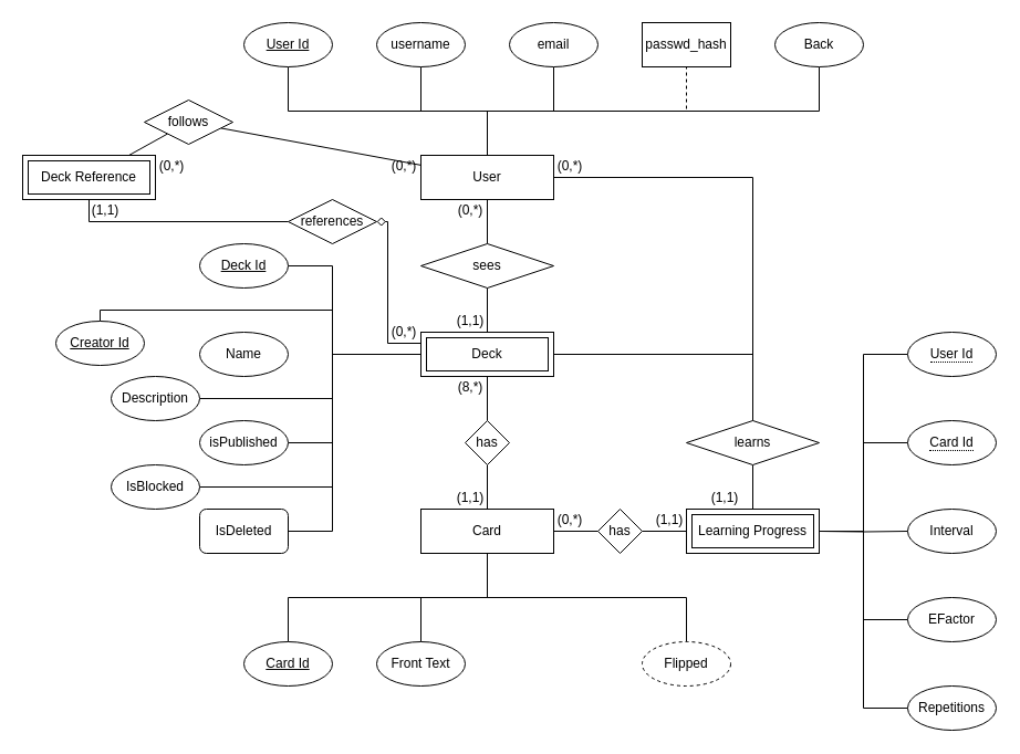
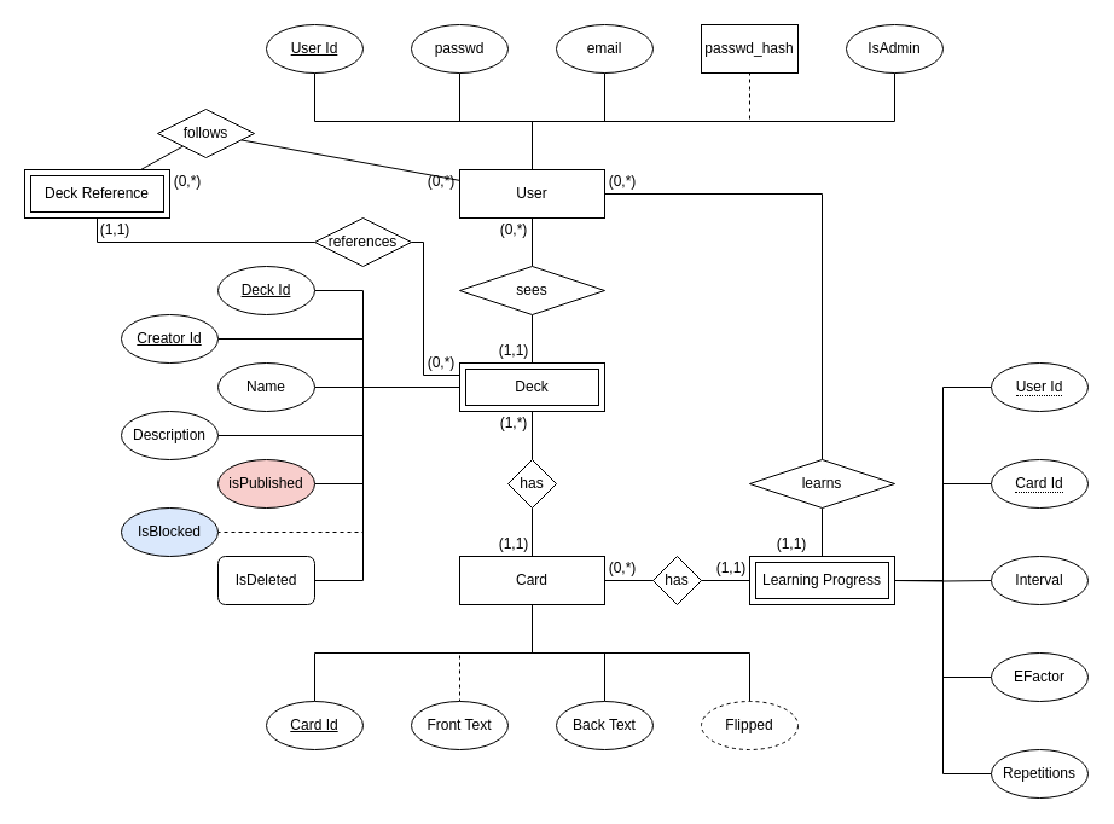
  <mxCell id="0" />
  <mxCell id="1" parent="0" />
  <mxCell id="2" style="edgeStyle=orthogonalEdgeStyle;rounded=0;orthogonalLoop=1;jettySize=auto;html=1;endArrow=none;endFill=0;" parent="1" source="7" target="18" edge="1"><mxGeometry relative="1" as="geometry"><Array as="points"><mxPoint x="440" y="100" /><mxPoint x="260" y="100" /></Array></mxGeometry></mxCell>
  <mxCell id="3" style="edgeStyle=orthogonalEdgeStyle;rounded=0;orthogonalLoop=1;jettySize=auto;html=1;endArrow=none;endFill=0;" parent="1" source="7" target="19" edge="1"><mxGeometry relative="1" as="geometry" /></mxCell>
  <mxCell id="4" style="edgeStyle=orthogonalEdgeStyle;rounded=0;orthogonalLoop=1;jettySize=auto;html=1;endArrow=none;endFill=0;" parent="1" source="7" target="20" edge="1"><mxGeometry relative="1" as="geometry" /></mxCell>
  <mxCell id="5" style="edgeStyle=orthogonalEdgeStyle;rounded=0;orthogonalLoop=1;jettySize=auto;html=1;endArrow=none;endFill=0;dashed=1;" parent="1" source="7" target="21" edge="1"><mxGeometry relative="1" as="geometry"><Array as="points"><mxPoint x="440" y="100" /><mxPoint x="620" y="100" /></Array></mxGeometry></mxCell>
  <mxCell id="6" style="edgeStyle=orthogonalEdgeStyle;rounded=0;orthogonalLoop=1;jettySize=auto;html=1;endArrow=none;endFill=0;" parent="1" source="7" target="53" edge="1"><mxGeometry relative="1" as="geometry"><Array as="points"><mxPoint x="440" y="100" /><mxPoint x="740" y="100" /></Array></mxGeometry></mxCell>
  <mxCell id="7" value="User" style="whiteSpace=wrap;html=1;align=center;" parent="1" vertex="1"><mxGeometry x="380" y="140" width="120" height="40" as="geometry" /></mxCell>
  <mxCell id="8" style="edgeStyle=orthogonalEdgeStyle;rounded=0;orthogonalLoop=1;jettySize=auto;html=1;endArrow=none;endFill=0;" parent="1" source="17" target="55" edge="1"><mxGeometry relative="1" as="geometry" /></mxCell>
  <mxCell id="9" style="edgeStyle=orthogonalEdgeStyle;rounded=0;orthogonalLoop=1;jettySize=auto;html=1;endArrow=none;endFill=0;" parent="1" source="17" target="32" edge="1"><mxGeometry relative="1" as="geometry"><Array as="points"><mxPoint x="300" y="320" /><mxPoint x="300" y="240" /></Array></mxGeometry></mxCell>
  <mxCell id="10" style="edgeStyle=orthogonalEdgeStyle;rounded=0;orthogonalLoop=1;jettySize=auto;html=1;endArrow=none;endFill=0;" parent="1" source="17" target="71" edge="1"><mxGeometry relative="1" as="geometry"><Array as="points"><mxPoint x="300" y="320" /><mxPoint x="300" y="280" /></Array></mxGeometry></mxCell>
- <mxCell id="11" style="edgeStyle=orthogonalEdgeStyle;rounded=0;orthogonalLoop=1;jettySize=auto;html=1;endArrow=none;endFill=0;" parent="1" source="17" target="65" edge="1"><mxGeometry relative="1" as="geometry" /></mxCell>
+ <mxCell id="11" style="edgeStyle=orthogonalEdgeStyle;rounded=0;orthogonalLoop=1;jettySize=auto;html=1;endArrow=none;endFill=0;" parent="1" source="17" target="33" edge="1"><mxGeometry relative="1" as="geometry" /></mxCell>
  <mxCell id="12" style="edgeStyle=orthogonalEdgeStyle;rounded=0;orthogonalLoop=1;jettySize=auto;html=1;endArrow=none;endFill=0;" parent="1" source="17" target="34" edge="1"><mxGeometry relative="1" as="geometry"><Array as="points"><mxPoint x="300" y="320" /><mxPoint x="300" y="360" /></Array></mxGeometry></mxCell>
  <mxCell id="13" style="edgeStyle=orthogonalEdgeStyle;rounded=0;orthogonalLoop=1;jettySize=auto;html=1;endArrow=none;endFill=0;" parent="1" source="17" target="54" edge="1"><mxGeometry relative="1" as="geometry"><Array as="points"><mxPoint x="300" y="320" /><mxPoint x="300" y="400" /></Array></mxGeometry></mxCell>
  <mxCell id="14" style="edgeStyle=orthogonalEdgeStyle;rounded=0;orthogonalLoop=1;jettySize=auto;html=1;endArrow=none;endFill=0;" parent="1" source="17" target="72" edge="1"><mxGeometry relative="1" as="geometry"><Array as="points"><mxPoint x="300" y="320" /><mxPoint x="300" y="480" /></Array></mxGeometry></mxCell>
- <mxCell id="15" style="edgeStyle=orthogonalEdgeStyle;rounded=0;orthogonalLoop=1;jettySize=auto;html=1;endArrow=none;endFill=0;" parent="1" source="17" target="63" edge="1"><mxGeometry relative="1" as="geometry"><Array as="points"><mxPoint x="300" y="320" /><mxPoint x="300" y="440" /></Array></mxGeometry></mxCell>
- <mxCell id="16" style="rounded=0;orthogonalLoop=1;jettySize=auto;html=1;endArrow=diamond;endFill=0;" parent="1" source="17" target="77" edge="1"><mxGeometry relative="1" as="geometry"><Array as="points"><mxPoint x="380" y="310" /><mxPoint x="350" y="310" /><mxPoint x="350" y="200" /><mxPoint x="340" y="200" /></Array></mxGeometry></mxCell>
+ <mxCell id="15" style="edgeStyle=orthogonalEdgeStyle;rounded=0;orthogonalLoop=1;jettySize=auto;html=1;endArrow=none;endFill=0;dashed=1;" parent="1" source="17" target="63" edge="1"><mxGeometry relative="1" as="geometry"><Array as="points"><mxPoint x="300" y="320" /><mxPoint x="300" y="440" /></Array></mxGeometry></mxCell>
+ <mxCell id="16" style="rounded=0;orthogonalLoop=1;jettySize=auto;html=1;endArrow=none;endFill=0;" parent="1" source="17" target="77" edge="1"><mxGeometry relative="1" as="geometry"><Array as="points"><mxPoint x="380" y="310" /><mxPoint x="350" y="310" /><mxPoint x="350" y="200" /><mxPoint x="340" y="200" /></Array></mxGeometry></mxCell>
  <mxCell id="17" value="Deck" style="shape=ext;margin=3;double=1;whiteSpace=wrap;html=1;align=center;" parent="1" vertex="1"><mxGeometry x="380" y="300" width="120" height="40" as="geometry" /></mxCell>
  <mxCell id="18" value="User Id" style="ellipse;whiteSpace=wrap;html=1;align=center;fontStyle=4;" parent="1" vertex="1"><mxGeometry x="220" y="20" width="80" height="40" as="geometry" /></mxCell>
- <mxCell id="19" value="username" style="ellipse;whiteSpace=wrap;html=1;align=center;" parent="1" vertex="1"><mxGeometry x="340" y="20" width="80" height="40" as="geometry" /></mxCell>
+ <mxCell id="19" value="passwd" style="ellipse;whiteSpace=wrap;html=1;align=center;" parent="1" vertex="1"><mxGeometry x="340" y="20" width="80" height="40" as="geometry" /></mxCell>
  <mxCell id="20" value="email" style="ellipse;whiteSpace=wrap;html=1;align=center;" parent="1" vertex="1"><mxGeometry x="460" y="20" width="80" height="40" as="geometry" /></mxCell>
  <mxCell id="21" value="passwd_hash" style="whiteSpace=wrap;html=1;align=center;rounded=0;" parent="1" vertex="1"><mxGeometry x="580" y="20" width="80" height="40" as="geometry" /></mxCell>
  <mxCell id="22" value="(0,*)" style="text;html=1;strokeColor=none;fillColor=none;align=center;verticalAlign=middle;whiteSpace=wrap;rounded=0;" parent="1" vertex="1"><mxGeometry x="410" y="180" width="30" height="20" as="geometry" /></mxCell>
  <mxCell id="23" value="(1,1)" style="text;html=1;strokeColor=none;fillColor=none;align=center;verticalAlign=middle;whiteSpace=wrap;rounded=0;" parent="1" vertex="1"><mxGeometry x="410" y="280" width="30" height="20" as="geometry" /></mxCell>
  <mxCell id="24" style="edgeStyle=orthogonalEdgeStyle;rounded=0;orthogonalLoop=1;jettySize=auto;html=1;endArrow=none;endFill=0;" parent="1" source="29" target="44" edge="1"><mxGeometry relative="1" as="geometry"><Array as="points"><mxPoint x="440" y="540" /><mxPoint x="260" y="540" /></Array></mxGeometry></mxCell>
- <mxCell id="25" style="edgeStyle=orthogonalEdgeStyle;rounded=0;orthogonalLoop=1;jettySize=auto;html=1;endArrow=none;endFill=0;" parent="1" source="29" target="45" edge="1"><mxGeometry relative="1" as="geometry" /></mxCell>
+ <mxCell id="25" style="edgeStyle=orthogonalEdgeStyle;rounded=0;orthogonalLoop=1;jettySize=auto;html=1;endArrow=none;endFill=0;dashed=1;" parent="1" source="29" target="45" edge="1"><mxGeometry relative="1" as="geometry" /></mxCell>
+ <mxCell id="26" style="edgeStyle=orthogonalEdgeStyle;rounded=0;orthogonalLoop=1;jettySize=auto;html=1;endArrow=none;endFill=0;" parent="1" source="29" target="46" edge="1"><mxGeometry relative="1" as="geometry" /></mxCell>
  <mxCell id="27" style="edgeStyle=orthogonalEdgeStyle;rounded=0;orthogonalLoop=1;jettySize=auto;html=1;endArrow=none;endFill=0;" parent="1" source="29" target="47" edge="1"><mxGeometry relative="1" as="geometry"><Array as="points"><mxPoint x="440" y="540" /><mxPoint x="620" y="540" /></Array></mxGeometry></mxCell>
  <mxCell id="28" style="edgeStyle=orthogonalEdgeStyle;rounded=0;orthogonalLoop=1;jettySize=auto;html=1;endArrow=none;endFill=0;" parent="1" source="29" target="55" edge="1"><mxGeometry relative="1" as="geometry" /></mxCell>
  <mxCell id="29" value="Card" style="whiteSpace=wrap;html=1;align=center;" parent="1" vertex="1"><mxGeometry x="380" y="460" width="120" height="40" as="geometry" /></mxCell>
  <mxCell id="30" value="(1,1)" style="text;html=1;strokeColor=none;fillColor=none;align=center;verticalAlign=middle;whiteSpace=wrap;rounded=0;" parent="1" vertex="1"><mxGeometry x="410" y="440" width="30" height="20" as="geometry" /></mxCell>
- <mxCell id="31" value="(8,*)" style="text;html=1;strokeColor=none;fillColor=none;align=center;verticalAlign=middle;whiteSpace=wrap;rounded=0;" parent="1" vertex="1"><mxGeometry x="410" y="340" width="30" height="20" as="geometry" /></mxCell>
+ <mxCell id="31" value="(1,*)" style="text;html=1;strokeColor=none;fillColor=none;align=center;verticalAlign=middle;whiteSpace=wrap;rounded=0;" parent="1" vertex="1"><mxGeometry x="410" y="340" width="30" height="20" as="geometry" /></mxCell>
  <mxCell id="32" value="Deck Id" style="ellipse;whiteSpace=wrap;html=1;align=center;fontStyle=4;" parent="1" vertex="1"><mxGeometry x="180" y="220" width="80" height="40" as="geometry" /></mxCell>
  <mxCell id="33" value="Name" style="ellipse;whiteSpace=wrap;html=1;align=center;" parent="1" vertex="1"><mxGeometry x="180" y="300" width="80" height="40" as="geometry" /></mxCell>
  <mxCell id="34" value="Description" style="ellipse;whiteSpace=wrap;html=1;align=center;" parent="1" vertex="1"><mxGeometry x="100" y="340" width="80" height="40" as="geometry" /></mxCell>
  <mxCell id="35" style="edgeStyle=orthogonalEdgeStyle;rounded=0;orthogonalLoop=1;jettySize=auto;html=1;endArrow=none;endFill=0;" parent="1" target="52" edge="1"><mxGeometry relative="1" as="geometry"><Array as="points"><mxPoint x="780" y="480" /><mxPoint x="780" y="640" /></Array><mxPoint x="740" y="480" as="sourcePoint" /></mxGeometry></mxCell>
  <mxCell id="36" style="edgeStyle=orthogonalEdgeStyle;rounded=0;orthogonalLoop=1;jettySize=auto;html=1;endArrow=none;endFill=0;" parent="1" target="51" edge="1"><mxGeometry relative="1" as="geometry"><Array as="points"><mxPoint x="780" y="480" /><mxPoint x="780" y="560" /></Array><mxPoint x="740" y="480" as="sourcePoint" /></mxGeometry></mxCell>
  <mxCell id="37" style="edgeStyle=orthogonalEdgeStyle;rounded=0;orthogonalLoop=1;jettySize=auto;html=1;endArrow=none;endFill=0;" parent="1" target="50" edge="1"><mxGeometry relative="1" as="geometry"><mxPoint x="740" y="480" as="sourcePoint" /></mxGeometry></mxCell>
  <mxCell id="38" style="edgeStyle=orthogonalEdgeStyle;rounded=0;orthogonalLoop=1;jettySize=auto;html=1;endArrow=none;endFill=0;" parent="1" target="49" edge="1"><mxGeometry relative="1" as="geometry"><Array as="points"><mxPoint x="780" y="480" /><mxPoint x="780" y="400" /></Array><mxPoint x="740" y="480" as="sourcePoint" /></mxGeometry></mxCell>
  <mxCell id="39" style="edgeStyle=orthogonalEdgeStyle;rounded=0;orthogonalLoop=1;jettySize=auto;html=1;endArrow=none;endFill=0;" parent="1" source="41" target="48" edge="1"><mxGeometry relative="1" as="geometry"><Array as="points"><mxPoint x="780" y="480" /><mxPoint x="780" y="320" /></Array><mxPoint x="740" y="480" as="sourcePoint" /></mxGeometry></mxCell>
  <mxCell id="40" style="edgeStyle=orthogonalEdgeStyle;rounded=0;orthogonalLoop=1;jettySize=auto;html=1;fontSize=9;endArrow=none;endFill=0;" parent="1" source="41" target="65" edge="1"><mxGeometry relative="1" as="geometry" /></mxCell>
  <mxCell id="41" value="Learning Progress" style="shape=ext;margin=3;double=1;whiteSpace=wrap;html=1;align=center;" parent="1" vertex="1"><mxGeometry x="620" y="460" width="120" height="40" as="geometry" /></mxCell>
  <mxCell id="42" value="(0,*)" style="text;html=1;strokeColor=none;fillColor=none;align=center;verticalAlign=middle;whiteSpace=wrap;rounded=0;" parent="1" vertex="1"><mxGeometry x="500" y="460" width="30" height="20" as="geometry" /></mxCell>
  <mxCell id="43" value="(1,1)" style="text;html=1;strokeColor=none;fillColor=none;align=center;verticalAlign=middle;whiteSpace=wrap;rounded=0;" parent="1" vertex="1"><mxGeometry x="590" y="460" width="30" height="20" as="geometry" /></mxCell>
  <mxCell id="44" value="Card Id" style="ellipse;whiteSpace=wrap;html=1;align=center;fontStyle=4;" parent="1" vertex="1"><mxGeometry x="220" y="580" width="80" height="40" as="geometry" /></mxCell>
  <mxCell id="45" value="Front Text" style="ellipse;whiteSpace=wrap;html=1;align=center;" parent="1" vertex="1"><mxGeometry x="340" y="580" width="80" height="40" as="geometry" /></mxCell>
+ <mxCell id="46" value="Back Text" style="ellipse;whiteSpace=wrap;html=1;align=center;" parent="1" vertex="1"><mxGeometry x="460" y="580" width="80" height="40" as="geometry" /></mxCell>
  <mxCell id="47" value="Flipped" style="ellipse;whiteSpace=wrap;html=1;align=center;dashed=1;" parent="1" vertex="1"><mxGeometry x="580" y="580" width="80" height="40" as="geometry" /></mxCell>
  <mxCell id="48" value="&lt;span style=&quot;border-bottom: 1px dotted&quot;&gt;User Id&lt;/span&gt;" style="ellipse;whiteSpace=wrap;html=1;align=center;" parent="1" vertex="1"><mxGeometry x="820" y="300" width="80" height="40" as="geometry" /></mxCell>
  <mxCell id="49" value="&lt;span style=&quot;border-bottom: 1px dotted&quot;&gt;Card Id&lt;/span&gt;" style="ellipse;whiteSpace=wrap;html=1;align=center;" parent="1" vertex="1"><mxGeometry x="820" y="380" width="80" height="40" as="geometry" /></mxCell>
  <mxCell id="50" value="Interval" style="ellipse;whiteSpace=wrap;html=1;align=center;" parent="1" vertex="1"><mxGeometry x="820" y="460" width="80" height="40" as="geometry" /></mxCell>
  <mxCell id="51" value="EFactor" style="ellipse;whiteSpace=wrap;html=1;align=center;" parent="1" vertex="1"><mxGeometry x="820" y="540" width="80" height="40" as="geometry" /></mxCell>
  <mxCell id="52" value="Repetitions" style="ellipse;whiteSpace=wrap;html=1;align=center;" parent="1" vertex="1"><mxGeometry x="820" y="620" width="80" height="40" as="geometry" /></mxCell>
- <mxCell id="53" value="Back" style="ellipse;whiteSpace=wrap;html=1;align=center;" parent="1" vertex="1"><mxGeometry x="700" y="20" width="80" height="40" as="geometry" /></mxCell>
- <mxCell id="54" value="isPublished" style="ellipse;whiteSpace=wrap;html=1;align=center;" parent="1" vertex="1"><mxGeometry x="180" y="380" width="80" height="40" as="geometry" /></mxCell>
+ <mxCell id="53" value="IsAdmin" style="ellipse;whiteSpace=wrap;html=1;align=center;" parent="1" vertex="1"><mxGeometry x="700" y="20" width="80" height="40" as="geometry" /></mxCell>
+ <mxCell id="54" value="isPublished" style="ellipse;whiteSpace=wrap;html=1;align=center;fillColor=#f8cecc;" parent="1" vertex="1"><mxGeometry x="180" y="380" width="80" height="40" as="geometry" /></mxCell>
  <mxCell id="55" value="has" style="shape=rhombus;perimeter=rhombusPerimeter;whiteSpace=wrap;html=1;align=center;" parent="1" vertex="1"><mxGeometry x="420" y="380" width="40" height="40" as="geometry" /></mxCell>
  <mxCell id="56" style="edgeStyle=orthogonalEdgeStyle;rounded=0;orthogonalLoop=1;jettySize=auto;html=1;endArrow=none;endFill=0;" parent="1" source="7" target="58" edge="1"><mxGeometry relative="1" as="geometry"><mxPoint x="440" y="180" as="sourcePoint" /></mxGeometry></mxCell>
  <mxCell id="57" style="edgeStyle=orthogonalEdgeStyle;rounded=0;orthogonalLoop=1;jettySize=auto;html=1;endArrow=none;endFill=0;" parent="1" source="17" target="58" edge="1"><mxGeometry relative="1" as="geometry"><mxPoint x="440" y="300" as="sourcePoint" /></mxGeometry></mxCell>
  <mxCell id="58" value="sees" style="shape=rhombus;perimeter=rhombusPerimeter;whiteSpace=wrap;html=1;align=center;" parent="1" vertex="1"><mxGeometry x="380" y="220" width="120" height="40" as="geometry" /></mxCell>
  <mxCell id="59" style="edgeStyle=orthogonalEdgeStyle;rounded=0;orthogonalLoop=1;jettySize=auto;html=1;endArrow=none;endFill=0;" parent="1" source="62" target="41" edge="1"><mxGeometry relative="1" as="geometry" /></mxCell>
  <mxCell id="60" style="edgeStyle=orthogonalEdgeStyle;rounded=0;orthogonalLoop=1;jettySize=auto;html=1;endArrow=none;endFill=0;" parent="1" source="62" target="29" edge="1"><mxGeometry relative="1" as="geometry" /></mxCell>
  <mxCell id="61" value="" style="edgeStyle=orthogonalEdgeStyle;rounded=0;jumpStyle=arc;orthogonalLoop=1;jettySize=auto;html=1;endArrow=none;endFill=0;" parent="1" source="62" target="29" edge="1"><mxGeometry relative="1" as="geometry" /></mxCell>
  <mxCell id="62" value="has" style="shape=rhombus;perimeter=rhombusPerimeter;whiteSpace=wrap;html=1;align=center;" parent="1" vertex="1"><mxGeometry x="540" y="460" width="40" height="40" as="geometry" /></mxCell>
- <mxCell id="63" value="IsBlocked" style="ellipse;whiteSpace=wrap;html=1;align=center;" parent="1" vertex="1"><mxGeometry x="100" y="420" width="80" height="40" as="geometry" /></mxCell>
+ <mxCell id="63" value="IsBlocked" style="ellipse;whiteSpace=wrap;html=1;align=center;fillColor=#dae8fc;" parent="1" vertex="1"><mxGeometry x="100" y="420" width="80" height="40" as="geometry" /></mxCell>
  <mxCell id="64" style="edgeStyle=orthogonalEdgeStyle;rounded=0;orthogonalLoop=1;jettySize=auto;html=1;fontSize=9;endArrow=none;endFill=0;" parent="1" source="65" target="7" edge="1"><mxGeometry relative="1" as="geometry"><Array as="points"><mxPoint x="680" y="160" /></Array></mxGeometry></mxCell>
  <mxCell id="65" value="learns" style="shape=rhombus;perimeter=rhombusPerimeter;whiteSpace=wrap;html=1;align=center;" parent="1" vertex="1"><mxGeometry x="620" y="380" width="120" height="40" as="geometry" /></mxCell>
  <mxCell id="66" value="(1,1)" style="text;html=1;strokeColor=none;fillColor=none;align=center;verticalAlign=middle;whiteSpace=wrap;rounded=0;" parent="1" vertex="1"><mxGeometry x="640" y="440" width="30" height="20" as="geometry" /></mxCell>
  <mxCell id="67" value="(0,*)" style="text;html=1;strokeColor=none;fillColor=none;align=center;verticalAlign=middle;whiteSpace=wrap;rounded=0;" parent="1" vertex="1"><mxGeometry x="500" y="140" width="30" height="20" as="geometry" /></mxCell>
  <mxCell id="68" style="edgeStyle=none;rounded=0;orthogonalLoop=1;jettySize=auto;html=1;endArrow=none;endFill=0;" parent="1" source="70" target="74" edge="1"><mxGeometry relative="1" as="geometry" /></mxCell>
  <mxCell id="69" style="edgeStyle=orthogonalEdgeStyle;rounded=0;orthogonalLoop=1;jettySize=auto;html=1;endArrow=none;endFill=0;" parent="1" source="70" target="77" edge="1"><mxGeometry relative="1" as="geometry"><Array as="points"><mxPoint x="80" y="200" /></Array></mxGeometry></mxCell>
  <mxCell id="70" value="Deck Reference" style="shape=ext;margin=3;double=1;whiteSpace=wrap;html=1;align=center;" parent="1" vertex="1"><mxGeometry x="20" y="140" width="120" height="40" as="geometry" /></mxCell>
- <mxCell id="71" value="Creator Id" style="ellipse;whiteSpace=wrap;html=1;align=center;fontStyle=4;" parent="1" vertex="1"><mxGeometry x="50" y="290" width="80" height="40" as="geometry" /></mxCell>
+ <mxCell id="71" value="Creator Id" style="ellipse;whiteSpace=wrap;html=1;align=center;fontStyle=4;" parent="1" vertex="1"><mxGeometry x="100" y="260" width="80" height="40" as="geometry" /></mxCell>
  <mxCell id="72" value="IsDeleted" style="whiteSpace=wrap;html=1;align=center;rounded=1;" parent="1" vertex="1"><mxGeometry x="180" y="460" width="80" height="40" as="geometry" /></mxCell>
  <mxCell id="73" style="edgeStyle=none;rounded=0;orthogonalLoop=1;jettySize=auto;html=1;endArrow=none;endFill=0;" parent="1" source="74" target="7" edge="1"><mxGeometry relative="1" as="geometry" /></mxCell>
  <mxCell id="74" value="follows" style="shape=rhombus;perimeter=rhombusPerimeter;whiteSpace=wrap;html=1;align=center;" parent="1" vertex="1"><mxGeometry x="130" y="90" width="80" height="40" as="geometry" /></mxCell>
  <mxCell id="75" value="(0,*)" style="text;html=1;strokeColor=none;fillColor=none;align=center;verticalAlign=middle;whiteSpace=wrap;rounded=0;" parent="1" vertex="1"><mxGeometry x="350" y="140" width="30" height="20" as="geometry" /></mxCell>
  <mxCell id="76" value="(0,*)" style="text;html=1;strokeColor=none;fillColor=none;align=center;verticalAlign=middle;whiteSpace=wrap;rounded=0;" parent="1" vertex="1"><mxGeometry x="140" y="140" width="30" height="20" as="geometry" /></mxCell>
  <mxCell id="77" value="references" style="shape=rhombus;perimeter=rhombusPerimeter;whiteSpace=wrap;html=1;align=center;" parent="1" vertex="1"><mxGeometry x="260" y="180" width="80" height="40" as="geometry" /></mxCell>
  <mxCell id="78" value="(1,1)" style="text;html=1;strokeColor=none;fillColor=none;align=center;verticalAlign=middle;whiteSpace=wrap;rounded=0;" parent="1" vertex="1"><mxGeometry x="80" y="180" width="30" height="20" as="geometry" /></mxCell>
  <mxCell id="79" value="(0,*)" style="text;html=1;strokeColor=none;fillColor=none;align=center;verticalAlign=middle;whiteSpace=wrap;rounded=0;" parent="1" vertex="1"><mxGeometry x="350" y="290" width="30" height="20" as="geometry" /></mxCell>
